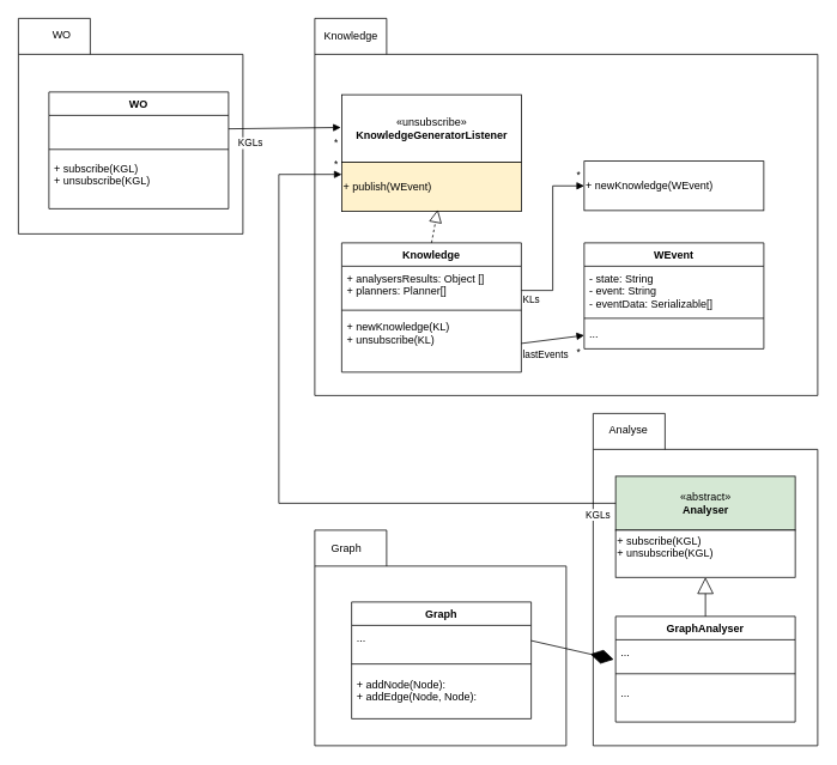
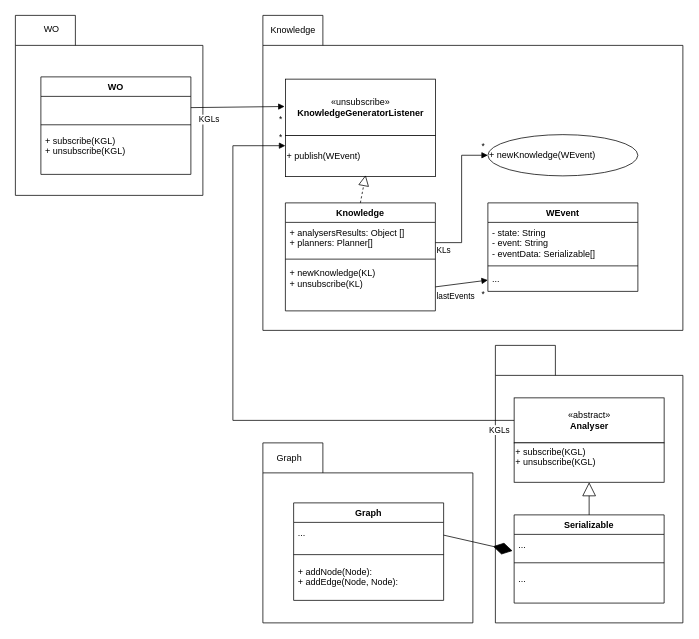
  <mxCell id="0" />
  <mxCell id="1" parent="0" />
  <mxCell id="2" value="" style="group" parent="1" vertex="1" connectable="0"><mxGeometry x="400" y="488.81" width="280" height="240" as="geometry" /></mxCell>
  <mxCell id="3" value="" style="group" parent="2" vertex="1" connectable="0"><mxGeometry x="-50" y="101.19" width="280" height="240" as="geometry" /></mxCell>
  <mxCell id="4" value="" style="shape=folder;fontStyle=1;spacingTop=10;tabWidth=80;tabHeight=40;tabPosition=left;html=1;" parent="3" vertex="1"><mxGeometry width="280" height="240" as="geometry" /></mxCell>
  <mxCell id="5" value="Graph" style="text;html=1;align=center;verticalAlign=middle;resizable=0;points=[];autosize=1;strokeColor=none;" parent="3" vertex="1"><mxGeometry x="10" y="10" width="50" height="20" as="geometry" /></mxCell>
  <mxCell id="6" value="Graph" style="swimlane;fontStyle=1;align=center;verticalAlign=top;childLayout=stackLayout;horizontal=1;startSize=26;horizontalStack=0;resizeParent=1;resizeParentMax=0;resizeLast=0;collapsible=1;marginBottom=0;" parent="3" vertex="1"><mxGeometry x="41" y="80" width="200" height="130" as="geometry" /></mxCell>
  <mxCell id="7" value="..." style="text;strokeColor=none;fillColor=none;align=left;verticalAlign=top;spacingLeft=4;spacingRight=4;overflow=hidden;rotatable=0;points=[[0,0.5],[1,0.5]];portConstraint=eastwest;" parent="6" vertex="1"><mxGeometry y="26" width="200" height="34" as="geometry" /></mxCell>
  <mxCell id="8" value="" style="line;strokeWidth=1;fillColor=none;align=left;verticalAlign=middle;spacingTop=-1;spacingLeft=3;spacingRight=3;rotatable=0;labelPosition=right;points=[];portConstraint=eastwest;" parent="6" vertex="1"><mxGeometry y="60" width="200" height="18" as="geometry" /></mxCell>
  <mxCell id="9" value="+ addNode(Node):&#10;+ addEdge(Node, Node):" style="text;strokeColor=none;fillColor=none;align=left;verticalAlign=top;spacingLeft=4;spacingRight=4;overflow=hidden;rotatable=0;points=[[0,0.5],[1,0.5]];portConstraint=eastwest;" parent="6" vertex="1"><mxGeometry y="78" width="200" height="52" as="geometry" /></mxCell>
  <mxCell id="10" value="" style="group" parent="1" vertex="1" connectable="0"><mxGeometry x="350" y="20" width="560" height="420" as="geometry" /></mxCell>
  <mxCell id="11" value="" style="shape=folder;fontStyle=1;spacingTop=10;tabWidth=80;tabHeight=40;tabPosition=left;html=1;" parent="10" vertex="1"><mxGeometry width="560" height="420" as="geometry" /></mxCell>
  <mxCell id="12" value="Knowledge" style="text;html=1;align=center;verticalAlign=middle;resizable=0;points=[];autosize=1;strokeColor=none;" parent="10" vertex="1"><mxGeometry x="5" y="10" width="70" height="20" as="geometry" /></mxCell>
  <mxCell id="13" value="" style="line;strokeWidth=1;fillColor=none;align=left;verticalAlign=middle;spacingTop=-1;spacingLeft=3;spacingRight=3;rotatable=0;labelPosition=right;points=[];portConstraint=eastwest;" parent="10" vertex="1"><mxGeometry x="30" y="320" width="200" height="10" as="geometry" /></mxCell>
  <mxCell id="14" value="Knowledge" style="swimlane;fontStyle=1;align=center;verticalAlign=top;childLayout=stackLayout;horizontal=1;startSize=26;horizontalStack=0;resizeParent=1;resizeParentMax=0;resizeLast=0;collapsible=1;marginBottom=0;" parent="1" vertex="1"><mxGeometry x="380" y="270" width="200" height="144" as="geometry" /></mxCell>
  <mxCell id="15" value="+ analysersResults: Object []&#10;+ planners: Planner[]" style="text;strokeColor=none;fillColor=none;align=left;verticalAlign=top;spacingLeft=4;spacingRight=4;overflow=hidden;rotatable=0;points=[[0,0.5],[1,0.5]];portConstraint=eastwest;" parent="14" vertex="1"><mxGeometry y="26" width="200" height="54" as="geometry" /></mxCell>
  <mxCell id="16" value="+ newKnowledge(KL)&#10;+ unsubscribe(KL)&#10;" style="text;strokeColor=none;fillColor=none;align=left;verticalAlign=top;spacingLeft=4;spacingRight=4;overflow=hidden;rotatable=0;points=[[0,0.5],[1,0.5]];portConstraint=eastwest;" parent="14" vertex="1"><mxGeometry y="80" width="200" height="64" as="geometry" /></mxCell>
  <mxCell id="17" value="" style="group" parent="1" vertex="1" connectable="0"><mxGeometry x="380" y="105" width="200" height="130" as="geometry" /></mxCell>
  <mxCell id="18" value="«unsubscribe»&lt;br&gt;&lt;span style=&quot;font-weight: 700&quot;&gt;KnowledgeGeneratorListener&lt;/span&gt;" style="html=1;" parent="17" vertex="1"><mxGeometry width="200" height="75" as="geometry" /></mxCell>
- <mxCell id="19" value="+ publish(WEvent)" style="html=1;align=left;fillColor=#fff2cc;" parent="17" vertex="1"><mxGeometry y="75" width="200" height="55" as="geometry" /></mxCell>
+ <mxCell id="19" value="+ publish(WEvent)" style="html=1;align=left;" parent="17" vertex="1"><mxGeometry y="75" width="200" height="55" as="geometry" /></mxCell>
  <mxCell id="20" value="WEvent" style="swimlane;fontStyle=1;align=center;verticalAlign=top;childLayout=stackLayout;horizontal=1;startSize=26;horizontalStack=0;resizeParent=1;resizeParentMax=0;resizeLast=0;collapsible=1;marginBottom=0;" parent="1" vertex="1"><mxGeometry x="650" y="270" width="200" height="118" as="geometry" /></mxCell>
  <mxCell id="21" value="- state: String&#10;- event: String&#10;- eventData: Serializable[]" style="text;strokeColor=none;fillColor=none;align=left;verticalAlign=top;spacingLeft=4;spacingRight=4;overflow=hidden;rotatable=0;points=[[0,0.5],[1,0.5]];portConstraint=eastwest;" parent="20" vertex="1"><mxGeometry y="26" width="200" height="54" as="geometry" /></mxCell>
  <mxCell id="22" value="" style="line;strokeWidth=1;fillColor=none;align=left;verticalAlign=middle;spacingTop=-1;spacingLeft=3;spacingRight=3;rotatable=0;labelPosition=right;points=[];portConstraint=eastwest;" parent="20" vertex="1"><mxGeometry y="80" width="200" height="8" as="geometry" /></mxCell>
  <mxCell id="23" value="..." style="text;strokeColor=none;fillColor=none;align=left;verticalAlign=top;spacingLeft=4;spacingRight=4;overflow=hidden;rotatable=0;points=[[0,0.5],[1,0.5]];portConstraint=eastwest;" parent="20" vertex="1"><mxGeometry y="88" width="200" height="30" as="geometry" /></mxCell>
  <mxCell id="24" value="" style="group" parent="1" vertex="1" connectable="0"><mxGeometry x="650" y="104" width="200" height="130" as="geometry" /></mxCell>
- <mxCell id="25" value="+ newKnowledge(WEvent)" style="html=1;align=left;" parent="24" vertex="1"><mxGeometry y="75" width="200" height="55" as="geometry" /></mxCell>
+ <mxCell id="25" value="+ newKnowledge(WEvent)" style="ellipse;html=1;align=left;" parent="24" vertex="1"><mxGeometry y="75" width="200" height="55" as="geometry" /></mxCell>
  <mxCell id="26" value="" style="group" parent="1" vertex="1" connectable="0"><mxGeometry x="660" y="460" width="250" height="370" as="geometry" /></mxCell>
  <mxCell id="27" value="" style="shape=folder;fontStyle=1;spacingTop=10;tabWidth=80;tabHeight=40;tabPosition=left;html=1;" parent="26" vertex="1"><mxGeometry width="250" height="370" as="geometry" /></mxCell>
- <mxCell id="28" value="Analyse" style="text;html=1;align=center;verticalAlign=middle;resizable=0;points=[];autosize=1;strokeColor=none;" parent="26" vertex="1"><mxGeometry x="8.929" y="8.81" width="60" height="20" as="geometry" /></mxCell>
  <mxCell id="29" value="" style="group" parent="26" vertex="1" connectable="0"><mxGeometry x="25" y="70" width="200" height="112.5" as="geometry" /></mxCell>
- <mxCell id="30" value="«abstract»&lt;br&gt;&lt;span style=&quot;font-weight: 700&quot;&gt;Analyser&lt;/span&gt;" style="html=1;fillColor=#d5e8d4;" parent="29" vertex="1"><mxGeometry width="200" height="60" as="geometry" /></mxCell>
+ <mxCell id="30" value="«abstract»&lt;br&gt;&lt;span style=&quot;font-weight: 700&quot;&gt;Analyser&lt;/span&gt;" style="html=1;" parent="29" vertex="1"><mxGeometry width="200" height="60" as="geometry" /></mxCell>
  <mxCell id="31" value="+ subscribe(KGL)&lt;br style=&quot;padding: 0px ; margin: 0px&quot;&gt;+ unsubscribe(KGL)&lt;div style=&quot;padding: 0px ; margin: 0px&quot;&gt;&lt;br style=&quot;padding: 0px ; margin: 0px&quot;&gt;&lt;/div&gt;" style="html=1;align=left;" parent="29" vertex="1"><mxGeometry y="60" width="200" height="52.5" as="geometry" /></mxCell>
- <mxCell id="32" value="GraphAnalyser" style="swimlane;fontStyle=1;align=center;verticalAlign=top;childLayout=stackLayout;horizontal=1;startSize=26;horizontalStack=0;resizeParent=1;resizeParentMax=0;resizeLast=0;collapsible=1;marginBottom=0;" parent="26" vertex="1"><mxGeometry x="25" y="226.002" width="200" height="117.619" as="geometry"><mxRectangle x="1030" y="374" width="120" height="26" as="alternateBounds" /></mxGeometry></mxCell>
+ <mxCell id="32" value="Serializable" style="swimlane;fontStyle=1;align=center;verticalAlign=top;childLayout=stackLayout;horizontal=1;startSize=26;horizontalStack=0;resizeParent=1;resizeParentMax=0;resizeLast=0;collapsible=1;marginBottom=0;" parent="26" vertex="1"><mxGeometry x="25" y="226.002" width="200" height="117.619" as="geometry"><mxRectangle x="1030" y="374" width="120" height="26" as="alternateBounds" /></mxGeometry></mxCell>
  <mxCell id="33" value="..." style="text;strokeColor=none;fillColor=none;align=left;verticalAlign=top;spacingLeft=4;spacingRight=4;overflow=hidden;rotatable=0;points=[[0,0.5],[1,0.5]];portConstraint=eastwest;" parent="32" vertex="1"><mxGeometry y="26" width="200" height="29.952" as="geometry" /></mxCell>
  <mxCell id="34" value="" style="line;strokeWidth=1;fillColor=none;align=left;verticalAlign=middle;spacingTop=-1;spacingLeft=3;spacingRight=3;rotatable=0;labelPosition=right;points=[];portConstraint=eastwest;" parent="32" vertex="1"><mxGeometry y="55.952" width="200" height="15.857" as="geometry" /></mxCell>
  <mxCell id="35" value="..." style="text;strokeColor=none;fillColor=none;align=left;verticalAlign=top;spacingLeft=4;spacingRight=4;overflow=hidden;rotatable=0;points=[[0,0.5],[1,0.5]];portConstraint=eastwest;" parent="32" vertex="1"><mxGeometry y="71.81" width="200" height="45.81" as="geometry" /></mxCell>
  <mxCell id="36" value="" style="endArrow=block;endSize=16;endFill=0;html=1;rounded=0;exitX=0.5;exitY=0;exitDx=0;exitDy=0;" parent="26" source="32" target="31" edge="1"><mxGeometry width="160" relative="1" as="geometry"><mxPoint x="-360" y="30" as="sourcePoint" /><mxPoint x="-200" y="30" as="targetPoint" /></mxGeometry></mxCell>
  <mxCell id="37" value="" style="shape=folder;fontStyle=1;spacingTop=10;tabWidth=80;tabHeight=40;tabPosition=left;html=1;" parent="1" vertex="1"><mxGeometry x="20" y="20" width="250" height="240" as="geometry" /></mxCell>
  <mxCell id="38" value="WO" style="text;html=1;align=center;verticalAlign=middle;resizable=0;points=[];autosize=1;strokeColor=none;" parent="1" vertex="1"><mxGeometry x="47.929" y="28.81" width="40" height="20" as="geometry" /></mxCell>
  <mxCell id="39" value="WO" style="swimlane;fontStyle=1;align=center;verticalAlign=top;childLayout=stackLayout;horizontal=1;startSize=26;horizontalStack=0;resizeParent=1;resizeParentMax=0;resizeLast=0;collapsible=1;marginBottom=0;" parent="1" vertex="1"><mxGeometry x="54" y="102.002" width="200" height="130.0" as="geometry"><mxRectangle x="1030" y="374" width="120" height="26" as="alternateBounds" /></mxGeometry></mxCell>
  <mxCell id="40" value="&#10;" style="text;strokeColor=none;fillColor=none;align=left;verticalAlign=top;spacingLeft=4;spacingRight=4;overflow=hidden;rotatable=0;points=[[0,0.5],[1,0.5]];portConstraint=eastwest;" parent="39" vertex="1"><mxGeometry y="26" width="200" height="29.952" as="geometry" /></mxCell>
  <mxCell id="41" value="" style="line;strokeWidth=1;fillColor=none;align=left;verticalAlign=middle;spacingTop=-1;spacingLeft=3;spacingRight=3;rotatable=0;labelPosition=right;points=[];portConstraint=eastwest;" parent="39" vertex="1"><mxGeometry y="55.952" width="200" height="15.857" as="geometry" /></mxCell>
  <mxCell id="42" value="+ subscribe(KGL)&#10;+ unsubscribe(KGL)&#10;" style="text;strokeColor=none;fillColor=none;align=left;verticalAlign=top;spacingLeft=4;spacingRight=4;overflow=hidden;rotatable=0;points=[[0,0.5],[1,0.5]];portConstraint=eastwest;" parent="39" vertex="1"><mxGeometry y="71.81" width="200" height="58.19" as="geometry" /></mxCell>
  <mxCell id="43" value="KGLs" style="endArrow=block;endFill=1;html=1;align=left;verticalAlign=top;rounded=0;entryX=0;entryY=0.5;entryDx=0;entryDy=0;exitX=1;exitY=0.5;exitDx=0;exitDy=0;" parent="1" source="40" edge="1"><mxGeometry x="-0.85" y="-2" relative="1" as="geometry"><mxPoint x="299" y="139" as="sourcePoint" /><mxPoint x="379" y="141.5" as="targetPoint" /><mxPoint y="1" as="offset" /></mxGeometry></mxCell>
  <mxCell id="44" value="*" style="edgeLabel;resizable=0;html=1;align=left;verticalAlign=bottom;" parent="43" connectable="0" vertex="1"><mxGeometry x="-1" relative="1" as="geometry"><mxPoint x="116" y="23" as="offset" /></mxGeometry></mxCell>
  <mxCell id="45" value="KGLs" style="endArrow=block;endFill=1;html=1;edgeStyle=orthogonalEdgeStyle;align=left;verticalAlign=top;rounded=0;exitX=0;exitY=0.5;exitDx=0;exitDy=0;entryX=0;entryY=0.25;entryDx=0;entryDy=0;" parent="1" edge="1"><mxGeometry x="-0.914" relative="1" as="geometry"><mxPoint x="685" y="560" as="sourcePoint" /><mxPoint x="380" y="193.75" as="targetPoint" /><Array as="points"><mxPoint x="310" y="560" /><mxPoint x="310" y="194" /></Array><mxPoint as="offset" /></mxGeometry></mxCell>
  <mxCell id="46" value="*" style="edgeLabel;resizable=0;html=1;align=left;verticalAlign=bottom;" parent="45" connectable="0" vertex="1"><mxGeometry x="-1" relative="1" as="geometry"><mxPoint x="-315" y="-370" as="offset" /></mxGeometry></mxCell>
  <mxCell id="47" value="" style="endArrow=block;dashed=1;endFill=0;endSize=12;html=1;rounded=0;entryX=0.535;entryY=0.964;entryDx=0;entryDy=0;entryPerimeter=0;exitX=0.5;exitY=0;exitDx=0;exitDy=0;" parent="1" source="14" target="19" edge="1"><mxGeometry width="160" relative="1" as="geometry"><mxPoint x="330" y="280" as="sourcePoint" /><mxPoint x="490" y="280" as="targetPoint" /></mxGeometry></mxCell>
  <mxCell id="48" value="KLs" style="endArrow=block;endFill=1;html=1;edgeStyle=orthogonalEdgeStyle;align=left;verticalAlign=top;rounded=0;exitX=1;exitY=0.5;exitDx=0;exitDy=0;entryX=0;entryY=0.5;entryDx=0;entryDy=0;" parent="1" source="15" target="25" edge="1"><mxGeometry x="-1" y="3" relative="1" as="geometry"><mxPoint x="300" y="490" as="sourcePoint" /><mxPoint x="460" y="490" as="targetPoint" /><mxPoint as="offset" /></mxGeometry></mxCell>
  <mxCell id="49" value="*" style="edgeLabel;resizable=0;html=1;align=left;verticalAlign=bottom;" parent="48" connectable="0" vertex="1"><mxGeometry x="-1" relative="1" as="geometry"><mxPoint x="60" y="-120" as="offset" /></mxGeometry></mxCell>
  <mxCell id="50" value="lastEvents" style="endArrow=block;endFill=1;html=1;align=left;verticalAlign=top;rounded=0;exitX=1;exitY=0.5;exitDx=0;exitDy=0;entryX=0;entryY=0.5;entryDx=0;entryDy=0;" parent="1" source="16" target="23" edge="1"><mxGeometry x="-1" relative="1" as="geometry"><mxPoint x="300" y="490" as="sourcePoint" /><mxPoint x="460" y="490" as="targetPoint" /><mxPoint as="offset" /></mxGeometry></mxCell>
  <mxCell id="51" value="*" style="edgeLabel;resizable=0;html=1;align=left;verticalAlign=bottom;" parent="50" connectable="0" vertex="1"><mxGeometry x="-1" relative="1" as="geometry"><mxPoint x="60" y="18" as="offset" /></mxGeometry></mxCell>
  <mxCell id="52" value="" style="endArrow=diamondThin;endFill=1;endSize=24;html=1;rounded=0;entryX=-0.01;entryY=0.734;entryDx=0;entryDy=0;entryPerimeter=0;exitX=1;exitY=0.5;exitDx=0;exitDy=0;" parent="1" source="7" target="33" edge="1"><mxGeometry width="160" relative="1" as="geometry"><mxPoint x="300" y="490" as="sourcePoint" /><mxPoint x="460" y="490" as="targetPoint" /></mxGeometry></mxCell>
